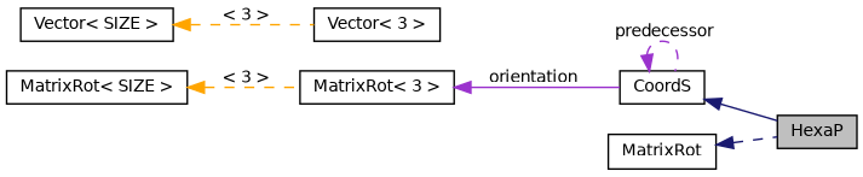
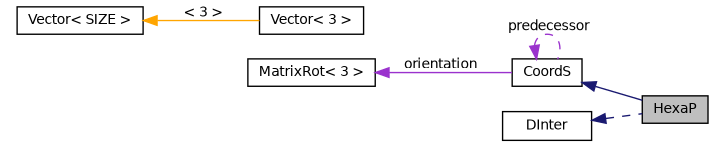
  digraph {
    rankdir=LR
    node [color=black fillcolor=white fontname=Helvetica fontsize=10 shape=record style=filled]
    edge [color=midnightblue dir=back fontname=Helvetica fontsize=10 labelfontname=Helvetica labelfontsize=10 style=dashed]
    n1 [fillcolor=grey75 fontcolor=black height=0.2 label=HexaP width=0.4]
    n2 [height=0.2 label=CoordS width=0.4]
    n3 [height=0.2 label="MatrixRot\< 3 \>" width=0.4]
-   n4 [height=0.2 label="MatrixRot\< SIZE \>" width=0.4]
    n5 [height=0.2 label="Vector\< 3 \>" width=0.4]
    n6 [height=0.2 label="Vector\< SIZE \>" width=0.4]
-   n7 [height=0.2 label=MatrixRot width=0.4]
+   n7 [height=0.2 label=DInter width=0.4]
    n2 -> n1 [style=solid]
    n2 -> n2 [color=darkorchid3 label=" predecessor"]
    n3 -> n2 [color=darkorchid3 label=" orientation" style=solid]
-   n4 -> n3 [color=orange label=" \< 3 \>"]
-   n6 -> n5 [color=orange label=" \< 3 \>"]
+   n6 -> n5 [color=orange label=" \< 3 \>" style=solid]
    n7 -> n1
  }
